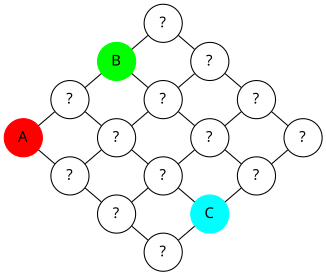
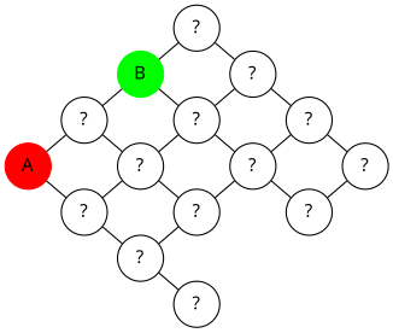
  graph {
    nodesep=0.5
    ranksep=0.1
    rankdir=LR
    node [fontname=Monaco shape=circle]
    n1 [color=red label=A style=filled]
    n2 [label="?"]
    n3 [label="?"]
    n4 [color=green label=B style=filled]
    n5 [label="?"]
    n6 [label="?"]
    n7 [label="?"]
    n8 [label="?"]
    n9 [label="?"]
    n10 [label="?"]
    n11 [label="?"]
    n12 [label="?"]
    n13 [label="?"]
-   n14 [color=cyan label=C style=filled]
    n15 [label="?"]
    n16 [label="?"]
    n1 -- n2
    n1 -- n3
    n2 -- n4
    n2 -- n5
    n3 -- n5
    n3 -- n9
    n4 -- n6
    n4 -- n7
    n5 -- n7
    n5 -- n10
    n6 -- n8
    n7 -- n8
    n7 -- n11
    n8 -- n12
    n9 -- n10
    n9 -- n13
    n10 -- n11
-   n10 -- n14
    n11 -- n12
    n11 -- n15
    n12 -- n16
-   n13 -- n14
-   n14 -- n15
    n15 -- n16
  }
